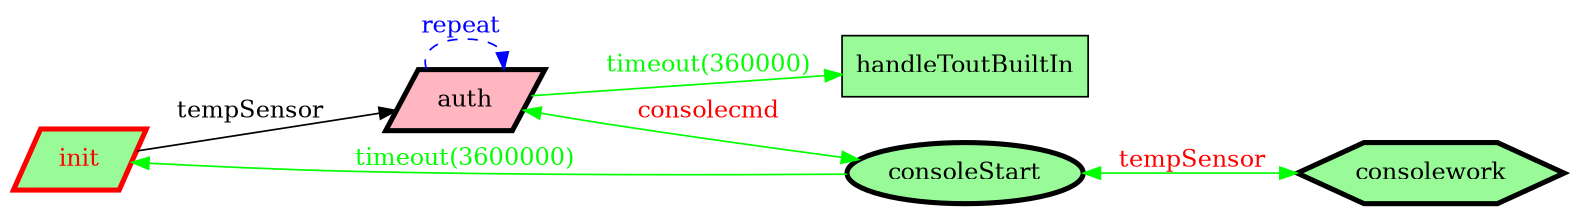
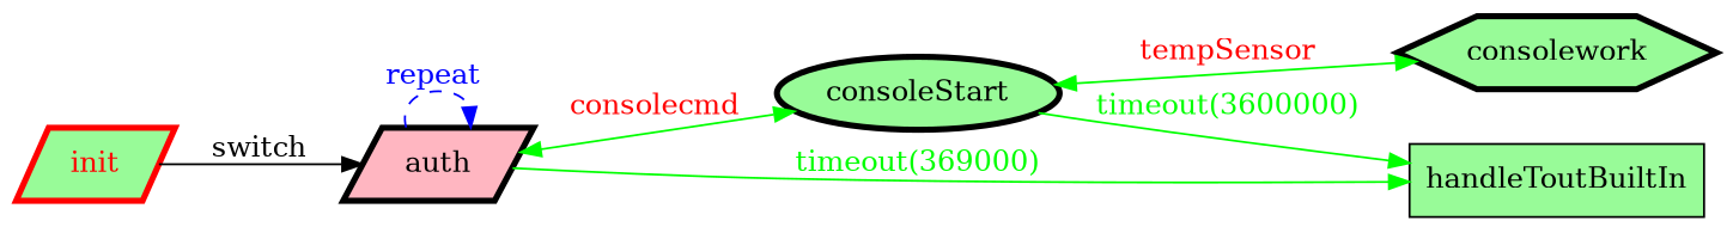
  digraph {
    rankdir=LR
    node [color=black fillcolor=palegreen fontcolor=black penwidth=3 shape=parallelogram style=filled]
    edge [color=green fontcolor=red]
    init [color=red fontcolor=red]
    auth [fillcolor=lightpink]
    consoleStart [shape=ellipse]
    handleToutBuiltIn [shape=box color="" fontcolor="" penwidth=""]
    consolework [shape=hexagon]
-   init -> auth [color=black fontcolor=black label=tempSensor]
+   init -> auth [color=black fontcolor=black label=switch]
    auth -> auth [color=blue fontcolor=blue label="repeat " style=dashed]
    auth -> consoleStart [dir=both label=consolecmd]
-   auth -> handleToutBuiltIn [fontcolor=green label="timeout(360000)"]
-   consoleStart -> init [fontcolor=green label="timeout(3600000)"]
+   auth -> handleToutBuiltIn [fontcolor=green label="timeout(369000)"]
+   consoleStart -> handleToutBuiltIn [fontcolor=green label="timeout(3600000)"]
    consoleStart -> consolework [dir=both label=tempSensor]
  }
